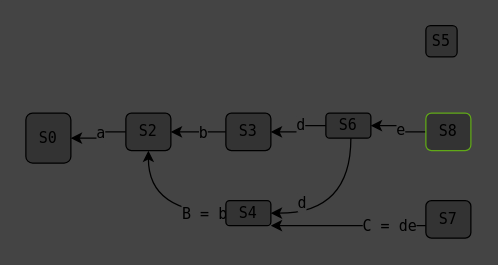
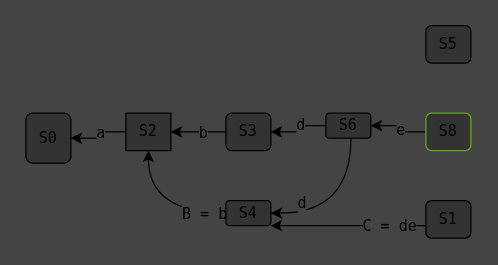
  <mxCell id="0" />
  <mxCell id="1" parent="0" />
  <mxCell id="2" value="&lt;div style=&quot;&quot;&gt;S0&lt;/div&gt;" style="rounded=1;whiteSpace=wrap;html=1;fontFamily=monospace;align=center;spacing=7;verticalAlign=middle;spacingTop=0;fillColor=#333333;" parent="1" vertex="1"><mxGeometry x="20" y="90" width="36" height="40" as="geometry" /></mxCell>
  <mxCell id="3" style="edgeStyle=orthogonalEdgeStyle;rounded=0;orthogonalLoop=1;jettySize=auto;html=1;fontFamily=monospace;fontSize=12;fontColor=default;labelBackgroundColor=#444444;resizable=0;" parent="1" source="5" target="2" edge="1"><mxGeometry relative="1" as="geometry" /></mxCell>
  <mxCell id="4" value="a" style="edgeLabel;html=1;align=center;verticalAlign=middle;resizable=0;points=[];rounded=0;strokeColor=default;spacing=10;fontFamily=monospace;fontSize=12;fontColor=default;labelBackgroundColor=#444444;fillColor=default;gradientColor=none;" parent="3" vertex="1" connectable="0"><mxGeometry x="-0.136" y="2" relative="1" as="geometry"><mxPoint y="-2" as="offset" /></mxGeometry></mxCell>
- <mxCell id="5" value="&lt;div style=&quot;&quot;&gt;S2&lt;/div&gt;" style="rounded=1;whiteSpace=wrap;html=1;fontFamily=monospace;align=center;spacing=7;verticalAlign=middle;spacingTop=0;fillColor=#333333;strokeColor=default;fontSize=12;fontColor=default;" parent="1" vertex="1"><mxGeometry x="100" y="90" width="36" height="30" as="geometry" /></mxCell>
+ <mxCell id="5" value="&lt;div style=&quot;&quot;&gt;S2&lt;/div&gt;" style="whiteSpace=wrap;html=1;fontFamily=monospace;align=center;spacing=7;verticalAlign=middle;spacingTop=0;fillColor=#333333;strokeColor=default;fontSize=12;fontColor=default;rounded=0;" parent="1" vertex="1"><mxGeometry x="100" y="90" width="36" height="30" as="geometry" /></mxCell>
  <mxCell id="6" style="edgeStyle=orthogonalEdgeStyle;rounded=0;orthogonalLoop=1;jettySize=auto;html=1;fontFamily=monospace;fontSize=12;fontColor=default;labelBackgroundColor=#444444;resizable=0;" parent="1" source="8" target="5" edge="1"><mxGeometry relative="1" as="geometry" /></mxCell>
  <mxCell id="7" value="b" style="edgeLabel;html=1;align=center;verticalAlign=middle;resizable=0;points=[];rounded=0;strokeColor=default;spacing=10;fontFamily=monospace;fontSize=12;fontColor=default;labelBackgroundColor=#444444;fillColor=default;gradientColor=none;" parent="6" vertex="1" connectable="0"><mxGeometry x="-0.182" y="2" relative="1" as="geometry"><mxPoint x="-1" y="-2" as="offset" /></mxGeometry></mxCell>
  <mxCell id="8" value="&lt;div style=&quot;&quot;&gt;S3&lt;/div&gt;" style="rounded=1;whiteSpace=wrap;html=1;fontFamily=monospace;align=center;spacing=7;verticalAlign=middle;spacingTop=0;fillColor=#333333;strokeColor=default;fontSize=12;fontColor=default;" parent="1" vertex="1"><mxGeometry x="180" y="90" width="36" height="30" as="geometry" /></mxCell>
  <mxCell id="9" style="edgeStyle=orthogonalEdgeStyle;rounded=0;orthogonalLoop=1;jettySize=auto;html=1;fontFamily=monospace;fontSize=12;fontColor=default;labelBackgroundColor=#444444;resizable=0;curved=1;" parent="1" source="11" target="5" edge="1"><mxGeometry relative="1" as="geometry" /></mxCell>
  <mxCell id="10" value="B = b" style="edgeLabel;html=1;align=center;verticalAlign=middle;resizable=0;points=[];rounded=0;strokeColor=default;spacingTop=0;spacing=10;fontFamily=monospace;fontSize=12;fontColor=default;fillColor=default;labelBackgroundColor=#444444;gradientColor=none;" parent="9" vertex="1" connectable="0"><mxGeometry x="-0.197" y="-9" relative="1" as="geometry"><mxPoint x="27" y="9" as="offset" /></mxGeometry></mxCell>
  <mxCell id="11" value="&lt;div style=&quot;&quot;&gt;S4&lt;/div&gt;" style="rounded=1;whiteSpace=wrap;html=1;fontFamily=monospace;align=center;spacing=7;verticalAlign=middle;spacingTop=0;fillColor=#333333;strokeColor=default;fontSize=12;fontColor=default;" parent="1" vertex="1"><mxGeometry x="180" y="160" width="36" height="20" as="geometry" /></mxCell>
  <mxCell id="12" style="edgeStyle=orthogonalEdgeStyle;rounded=0;orthogonalLoop=1;jettySize=auto;html=1;fontFamily=monospace;fontSize=12;fontColor=default;labelBackgroundColor=#444444;resizable=0;" parent="1" source="14" target="8" edge="1"><mxGeometry relative="1" as="geometry" /></mxCell>
  <mxCell id="13" value="d" style="edgeLabel;html=1;align=center;verticalAlign=middle;resizable=0;points=[];rounded=0;strokeColor=default;spacing=10;fontFamily=monospace;fontSize=12;fontColor=default;labelBackgroundColor=#444444;fillColor=default;gradientColor=none;" parent="12" vertex="1" connectable="0"><mxGeometry x="-0.227" y="3" relative="1" as="geometry"><mxPoint x="-2" y="-4" as="offset" /></mxGeometry></mxCell>
  <mxCell id="14" value="&lt;div style=&quot;&quot;&gt;S6&lt;/div&gt;" style="rounded=1;whiteSpace=wrap;html=1;fontFamily=monospace;align=center;spacing=7;verticalAlign=middle;spacingTop=0;fillColor=#333333;strokeColor=default;fontSize=12;fontColor=default;" parent="1" vertex="1"><mxGeometry x="260" y="90" width="36" height="20" as="geometry" /></mxCell>
  <mxCell id="15" style="edgeStyle=orthogonalEdgeStyle;rounded=0;orthogonalLoop=1;jettySize=auto;html=1;fontFamily=monospace;fontSize=12;fontColor=default;labelBackgroundColor=#444444;resizable=0;curved=1;" parent="1" source="14" target="11" edge="1"><mxGeometry relative="1" as="geometry"><mxPoint x="260" y="175" as="sourcePoint" /><Array as="points"><mxPoint x="280" y="170" /></Array></mxGeometry></mxCell>
  <mxCell id="16" value="d" style="edgeLabel;html=1;align=center;verticalAlign=middle;resizable=0;points=[];rounded=0;strokeColor=default;spacing=10;fontFamily=monospace;fontSize=12;fontColor=default;labelBackgroundColor=#444444;fillColor=default;gradientColor=none;" parent="15" vertex="1" connectable="0"><mxGeometry x="-0.318" y="3" relative="1" as="geometry"><mxPoint x="-43" y="9" as="offset" /></mxGeometry></mxCell>
  <mxCell id="17" style="edgeStyle=orthogonalEdgeStyle;rounded=0;orthogonalLoop=1;jettySize=auto;html=1;fontFamily=monospace;fontSize=12;fontColor=default;labelBackgroundColor=#444444;resizable=0;" parent="1" source="19" target="14" edge="1"><mxGeometry relative="1" as="geometry" /></mxCell>
  <mxCell id="18" value="e" style="edgeLabel;html=1;align=center;verticalAlign=middle;resizable=0;points=[];rounded=0;strokeColor=default;spacing=10;fontFamily=monospace;fontSize=12;fontColor=default;labelBackgroundColor=#444444;fillColor=default;gradientColor=none;" parent="17" vertex="1" connectable="0"><mxGeometry y="-1" relative="1" as="geometry"><mxPoint y="1" as="offset" /></mxGeometry></mxCell>
  <mxCell id="19" value="&lt;div style=&quot;&quot;&gt;S8&lt;/div&gt;" style="rounded=1;whiteSpace=wrap;html=1;fontFamily=monospace;align=center;spacing=7;verticalAlign=middle;spacingTop=0;fillColor=#333333;strokeColor=#60A917;fontSize=12;fontColor=default;" parent="1" vertex="1"><mxGeometry x="340" y="90" width="36" height="30" as="geometry" /></mxCell>
- <mxCell id="20" value="&lt;div style=&quot;&quot;&gt;S5&lt;/div&gt;" style="rounded=1;whiteSpace=wrap;html=1;fontFamily=monospace;align=center;spacing=7;verticalAlign=middle;spacingTop=0;fillColor=#333333;strokeColor=default;fontSize=12;fontColor=default;" parent="1" vertex="1"><mxGeometry x="340" y="20" width="25" height="25" as="geometry" /></mxCell>
+ <mxCell id="20" value="&lt;div style=&quot;&quot;&gt;S5&lt;/div&gt;" style="rounded=1;whiteSpace=wrap;html=1;fontFamily=monospace;align=center;spacing=7;verticalAlign=middle;spacingTop=0;fillColor=#333333;strokeColor=default;fontSize=12;fontColor=default;" parent="1" vertex="1"><mxGeometry x="340" y="20" width="36" height="30" as="geometry" /></mxCell>
  <mxCell id="21" style="edgeStyle=orthogonalEdgeStyle;rounded=0;orthogonalLoop=1;jettySize=auto;html=1;fontFamily=monospace;fontSize=12;fontColor=default;labelBackgroundColor=#444444;resizable=0;curved=1;" parent="1" source="23" target="11" edge="1"><mxGeometry relative="1" as="geometry"><Array as="points"><mxPoint x="280" y="180" /><mxPoint x="280" y="180" /></Array></mxGeometry></mxCell>
  <mxCell id="22" value="C = de" style="edgeLabel;html=1;align=center;verticalAlign=middle;resizable=0;points=[];rounded=0;strokeColor=default;spacing=10;fontFamily=monospace;fontSize=12;fontColor=default;labelBackgroundColor=#444444;fillColor=default;gradientColor=none;" parent="21" vertex="1" connectable="0"><mxGeometry x="-0.706" y="-4" relative="1" as="geometry"><mxPoint x="-12" y="4" as="offset" /></mxGeometry></mxCell>
- <mxCell id="23" value="&lt;div style=&quot;&quot;&gt;S7&lt;/div&gt;" style="rounded=1;whiteSpace=wrap;html=1;fontFamily=monospace;align=center;spacing=7;verticalAlign=middle;spacingTop=0;fillColor=#333333;strokeColor=default;fontSize=12;fontColor=default;" parent="1" vertex="1"><mxGeometry x="340" y="160" width="36" height="30" as="geometry" /></mxCell>
+ <mxCell id="23" value="&lt;div style=&quot;&quot;&gt;S1&lt;/div&gt;" style="rounded=1;whiteSpace=wrap;html=1;fontFamily=monospace;align=center;spacing=7;verticalAlign=middle;spacingTop=0;fillColor=#333333;strokeColor=default;fontSize=12;fontColor=default;" parent="1" vertex="1"><mxGeometry x="340" y="160" width="36" height="30" as="geometry" /></mxCell>
